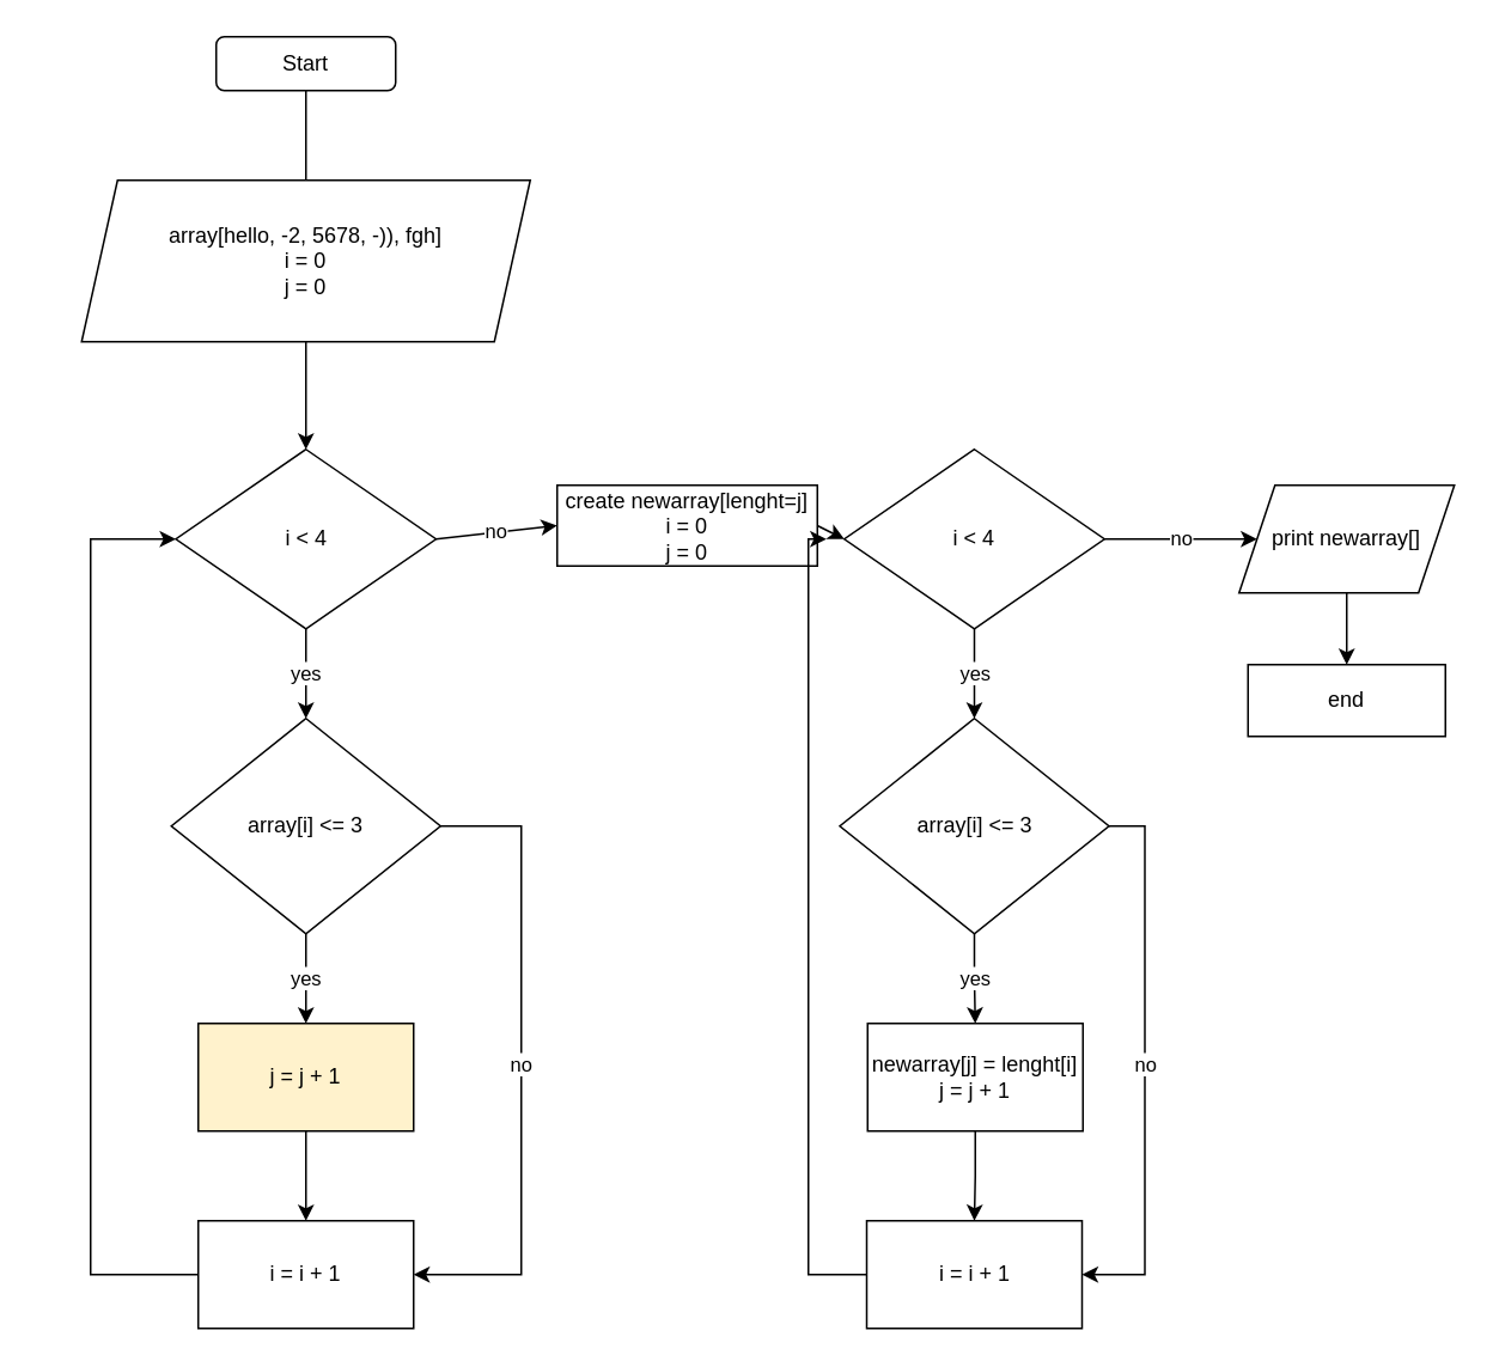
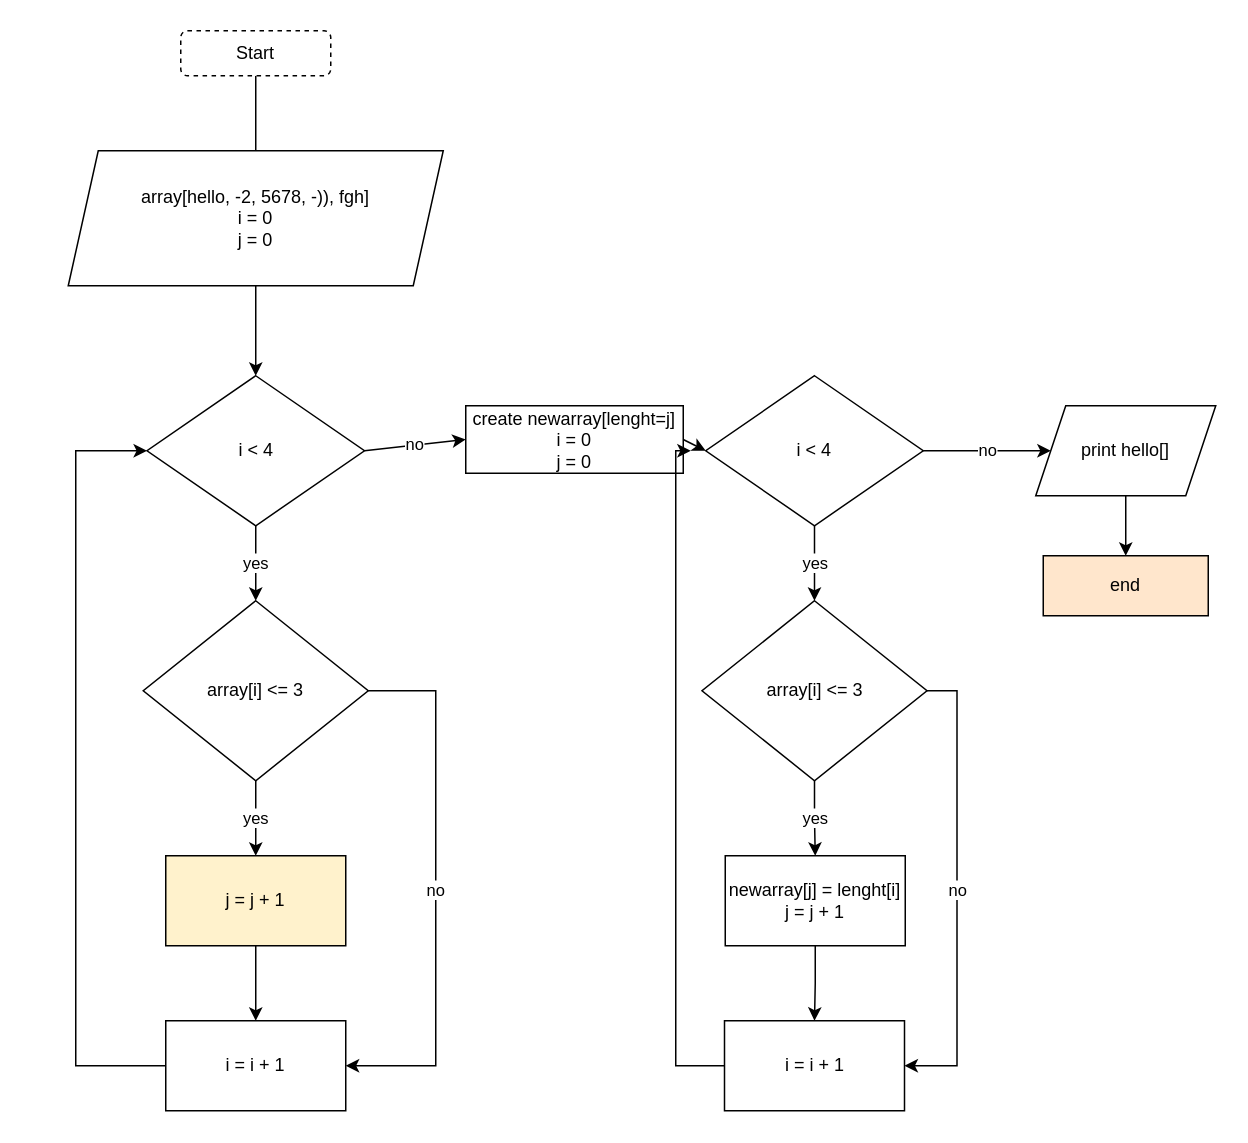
  <mxCell id="0" />
  <mxCell id="1" parent="0" />
  <mxCell id="2" style="edgeStyle=orthogonalEdgeStyle;rounded=0;orthogonalLoop=1;jettySize=auto;html=1;exitX=0.5;exitY=1;exitDx=0;exitDy=0;entryX=0.5;entryY=0;entryDx=0;entryDy=0;endArrow=none;" edge="1" parent="1" source="3" target="5"><mxGeometry relative="1" as="geometry" /></mxCell>
- <mxCell id="3" value="Start" style="rounded=1;whiteSpace=wrap;html=1;" vertex="1" parent="1"><mxGeometry x="120" y="20" width="100" height="30" as="geometry" /></mxCell>
+ <mxCell id="3" value="Start" style="rounded=1;whiteSpace=wrap;html=1;dashed=1;" vertex="1" parent="1"><mxGeometry x="120" y="20" width="100" height="30" as="geometry" /></mxCell>
  <mxCell id="4" style="edgeStyle=orthogonalEdgeStyle;rounded=0;orthogonalLoop=1;jettySize=auto;html=1;exitX=0.5;exitY=1;exitDx=0;exitDy=0;entryX=0.5;entryY=0;entryDx=0;entryDy=0;" edge="1" parent="1" source="5" target="6"><mxGeometry relative="1" as="geometry" /></mxCell>
  <mxCell id="5" value="array[hello, -2, 5678, -)), fgh]&lt;br&gt;i = 0&lt;br&gt;j = 0" style="shape=parallelogram;perimeter=parallelogramPerimeter;whiteSpace=wrap;html=1;fixedSize=1;" vertex="1" parent="1"><mxGeometry x="45" y="100" width="250" height="90" as="geometry" /></mxCell>
  <mxCell id="6" value="i &amp;lt; 4" style="rhombus;whiteSpace=wrap;html=1;" vertex="1" parent="1"><mxGeometry x="97.5" y="250" width="145" height="100" as="geometry" /></mxCell>
  <mxCell id="7" value="&lt;span&gt;array[i] &amp;lt;= 3&lt;/span&gt;" style="rhombus;whiteSpace=wrap;html=1;" vertex="1" parent="1"><mxGeometry x="95" y="400" width="150" height="120" as="geometry" /></mxCell>
  <mxCell id="8" value="yes" style="endArrow=classic;html=1;rounded=0;exitX=0.5;exitY=1;exitDx=0;exitDy=0;" edge="1" parent="1" source="6" target="7"><mxGeometry width="50" height="50" relative="1" as="geometry"><mxPoint x="200" y="440" as="sourcePoint" /><mxPoint x="250" y="390" as="targetPoint" /></mxGeometry></mxCell>
  <mxCell id="9" value="j = j + 1" style="rounded=0;whiteSpace=wrap;html=1;fillColor=#fff2cc;" vertex="1" parent="1"><mxGeometry x="110" y="570" width="120" height="60" as="geometry" /></mxCell>
  <mxCell id="10" value="yes" style="endArrow=classic;html=1;rounded=0;exitX=0.5;exitY=1;exitDx=0;exitDy=0;entryX=0.5;entryY=0;entryDx=0;entryDy=0;" edge="1" parent="1" source="7" target="9"><mxGeometry width="50" height="50" relative="1" as="geometry"><mxPoint x="200" y="440" as="sourcePoint" /><mxPoint x="250" y="390" as="targetPoint" /></mxGeometry></mxCell>
  <mxCell id="11" value="yes" style="edgeStyle=orthogonalEdgeStyle;rounded=0;orthogonalLoop=1;jettySize=auto;html=1;exitX=0.5;exitY=1;exitDx=0;exitDy=0;entryX=0.5;entryY=0;entryDx=0;entryDy=0;" edge="1" parent="1" source="13" target="23"><mxGeometry relative="1" as="geometry" /></mxCell>
  <mxCell id="12" value="no" style="edgeStyle=orthogonalEdgeStyle;rounded=0;orthogonalLoop=1;jettySize=auto;html=1;exitX=1;exitY=0.5;exitDx=0;exitDy=0;entryX=0;entryY=0.5;entryDx=0;entryDy=0;" edge="1" parent="1" source="13" target="29"><mxGeometry relative="1" as="geometry" /></mxCell>
  <mxCell id="13" value="i &amp;lt; 4" style="rhombus;whiteSpace=wrap;html=1;" vertex="1" parent="1"><mxGeometry x="470" y="250" width="145" height="100" as="geometry" /></mxCell>
  <mxCell id="14" value="i = i + 1" style="rounded=0;whiteSpace=wrap;html=1;" vertex="1" parent="1"><mxGeometry x="110" y="680" width="120" height="60" as="geometry" /></mxCell>
  <mxCell id="15" value="" style="endArrow=classic;html=1;rounded=0;exitX=0.5;exitY=1;exitDx=0;exitDy=0;entryX=0.5;entryY=0;entryDx=0;entryDy=0;" edge="1" parent="1" source="9" target="14"><mxGeometry width="50" height="50" relative="1" as="geometry"><mxPoint x="200" y="440" as="sourcePoint" /><mxPoint x="250" y="390" as="targetPoint" /></mxGeometry></mxCell>
  <mxCell id="16" value="" style="edgeStyle=elbowEdgeStyle;elbow=horizontal;endArrow=classic;html=1;rounded=0;exitX=0;exitY=0.5;exitDx=0;exitDy=0;entryX=0;entryY=0.5;entryDx=0;entryDy=0;" edge="1" parent="1" source="14" target="6"><mxGeometry width="50" height="50" relative="1" as="geometry"><mxPoint x="200" y="440" as="sourcePoint" /><mxPoint x="110" y="390" as="targetPoint" /><Array as="points"><mxPoint x="50" y="520" /><mxPoint x="20" y="550" /></Array></mxGeometry></mxCell>
  <mxCell id="17" value="no" style="edgeStyle=elbowEdgeStyle;elbow=horizontal;endArrow=classic;html=1;rounded=0;exitX=1;exitY=0.5;exitDx=0;exitDy=0;entryX=1;entryY=0.5;entryDx=0;entryDy=0;" edge="1" parent="1" source="7" target="14"><mxGeometry width="50" height="50" relative="1" as="geometry"><mxPoint x="200" y="440" as="sourcePoint" /><mxPoint x="330" y="710" as="targetPoint" /><Array as="points"><mxPoint x="290" y="590" /></Array></mxGeometry></mxCell>
  <mxCell id="18" value="create newarray[lenght=j]&lt;br&gt;i = 0&lt;br&gt;j = 0" style="rounded=0;whiteSpace=wrap;html=1;" vertex="1" parent="1"><mxGeometry x="310" y="270" width="145" height="45" as="geometry" /></mxCell>
  <mxCell id="19" value="no" style="endArrow=classic;html=1;rounded=0;exitX=1;exitY=0.5;exitDx=0;exitDy=0;entryX=0;entryY=0.5;entryDx=0;entryDy=0;" edge="1" parent="1" source="6" target="18"><mxGeometry width="50" height="50" relative="1" as="geometry"><mxPoint x="200" y="430" as="sourcePoint" /><mxPoint x="250" y="380" as="targetPoint" /></mxGeometry></mxCell>
  <mxCell id="20" value="" style="endArrow=classic;html=1;rounded=0;exitX=1;exitY=0.5;exitDx=0;exitDy=0;" edge="1" parent="1" source="18"><mxGeometry width="50" height="50" relative="1" as="geometry"><mxPoint x="430" y="350" as="sourcePoint" /><mxPoint x="470" y="300" as="targetPoint" /></mxGeometry></mxCell>
  <mxCell id="21" value="yes" style="edgeStyle=orthogonalEdgeStyle;rounded=0;orthogonalLoop=1;jettySize=auto;html=1;exitX=0.5;exitY=1;exitDx=0;exitDy=0;entryX=0.5;entryY=0;entryDx=0;entryDy=0;" edge="1" parent="1" source="23" target="25"><mxGeometry relative="1" as="geometry" /></mxCell>
  <mxCell id="22" value="no" style="edgeStyle=orthogonalEdgeStyle;rounded=0;orthogonalLoop=1;jettySize=auto;html=1;exitX=1;exitY=0.5;exitDx=0;exitDy=0;entryX=1;entryY=0.5;entryDx=0;entryDy=0;" edge="1" parent="1" source="23" target="27"><mxGeometry relative="1" as="geometry" /></mxCell>
  <mxCell id="23" value="&lt;span&gt;array[i] &amp;lt;= 3&lt;/span&gt;" style="rhombus;whiteSpace=wrap;html=1;" vertex="1" parent="1"><mxGeometry x="467.5" y="400" width="150" height="120" as="geometry" /></mxCell>
  <mxCell id="24" style="edgeStyle=orthogonalEdgeStyle;rounded=0;orthogonalLoop=1;jettySize=auto;html=1;exitX=0.5;exitY=1;exitDx=0;exitDy=0;entryX=0.5;entryY=0;entryDx=0;entryDy=0;" edge="1" parent="1" source="25" target="27"><mxGeometry relative="1" as="geometry" /></mxCell>
  <mxCell id="25" value="newarray[j] = lenght[i]&lt;br&gt;j = j + 1" style="rounded=0;whiteSpace=wrap;html=1;" vertex="1" parent="1"><mxGeometry x="483" y="570" width="120" height="60" as="geometry" /></mxCell>
  <mxCell id="26" style="edgeStyle=orthogonalEdgeStyle;rounded=0;orthogonalLoop=1;jettySize=auto;html=1;exitX=0;exitY=0.5;exitDx=0;exitDy=0;" edge="1" parent="1" source="27"><mxGeometry relative="1" as="geometry"><mxPoint x="460" y="300" as="targetPoint" /><Array as="points"><mxPoint x="450" y="710" /><mxPoint x="450" y="300" /></Array></mxGeometry></mxCell>
  <mxCell id="27" value="i = i + 1" style="rounded=0;whiteSpace=wrap;html=1;" vertex="1" parent="1"><mxGeometry x="482.5" y="680" width="120" height="60" as="geometry" /></mxCell>
  <mxCell id="28" style="edgeStyle=orthogonalEdgeStyle;rounded=0;orthogonalLoop=1;jettySize=auto;html=1;exitX=0.5;exitY=1;exitDx=0;exitDy=0;entryX=0.5;entryY=0;entryDx=0;entryDy=0;" edge="1" parent="1" source="29" target="30"><mxGeometry relative="1" as="geometry" /></mxCell>
- <mxCell id="29" value="print newarray[]" style="shape=parallelogram;perimeter=parallelogramPerimeter;whiteSpace=wrap;html=1;fixedSize=1;" vertex="1" parent="1"><mxGeometry x="690" y="270" width="120" height="60" as="geometry" /></mxCell>
- <mxCell id="30" value="end" style="rounded=0;whiteSpace=wrap;html=1;" vertex="1" parent="1"><mxGeometry x="695" y="370" width="110" height="40" as="geometry" /></mxCell>
+ <mxCell id="29" value="print hello[]" style="shape=parallelogram;perimeter=parallelogramPerimeter;whiteSpace=wrap;html=1;fixedSize=1;" vertex="1" parent="1"><mxGeometry x="690" y="270" width="120" height="60" as="geometry" /></mxCell>
+ <mxCell id="30" value="end" style="rounded=0;whiteSpace=wrap;html=1;fillColor=#ffe6cc;" vertex="1" parent="1"><mxGeometry x="695" y="370" width="110" height="40" as="geometry" /></mxCell>
